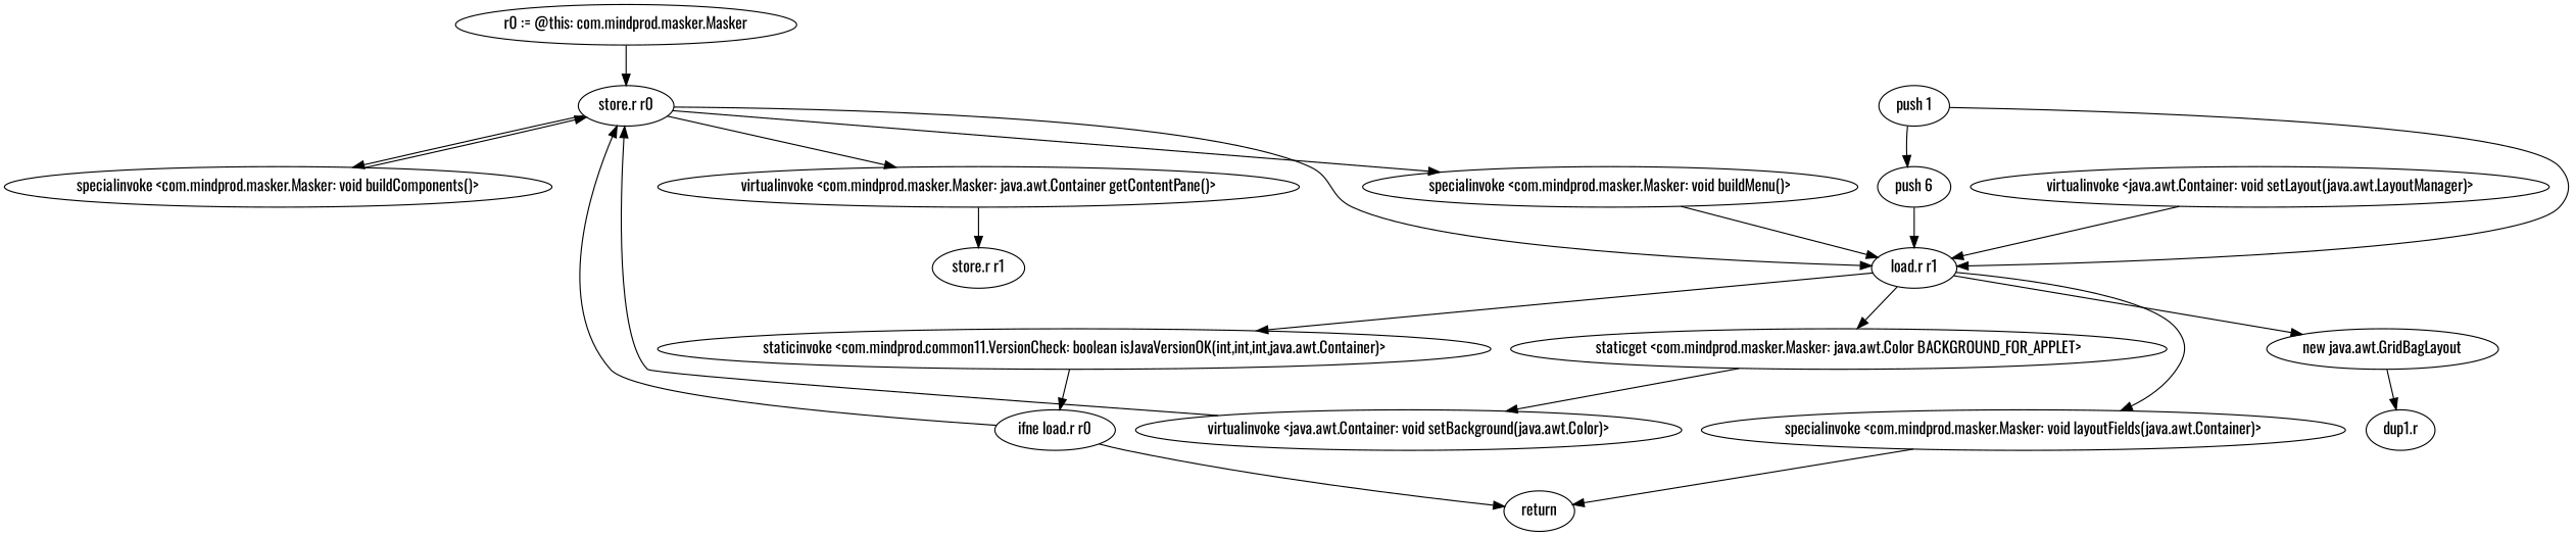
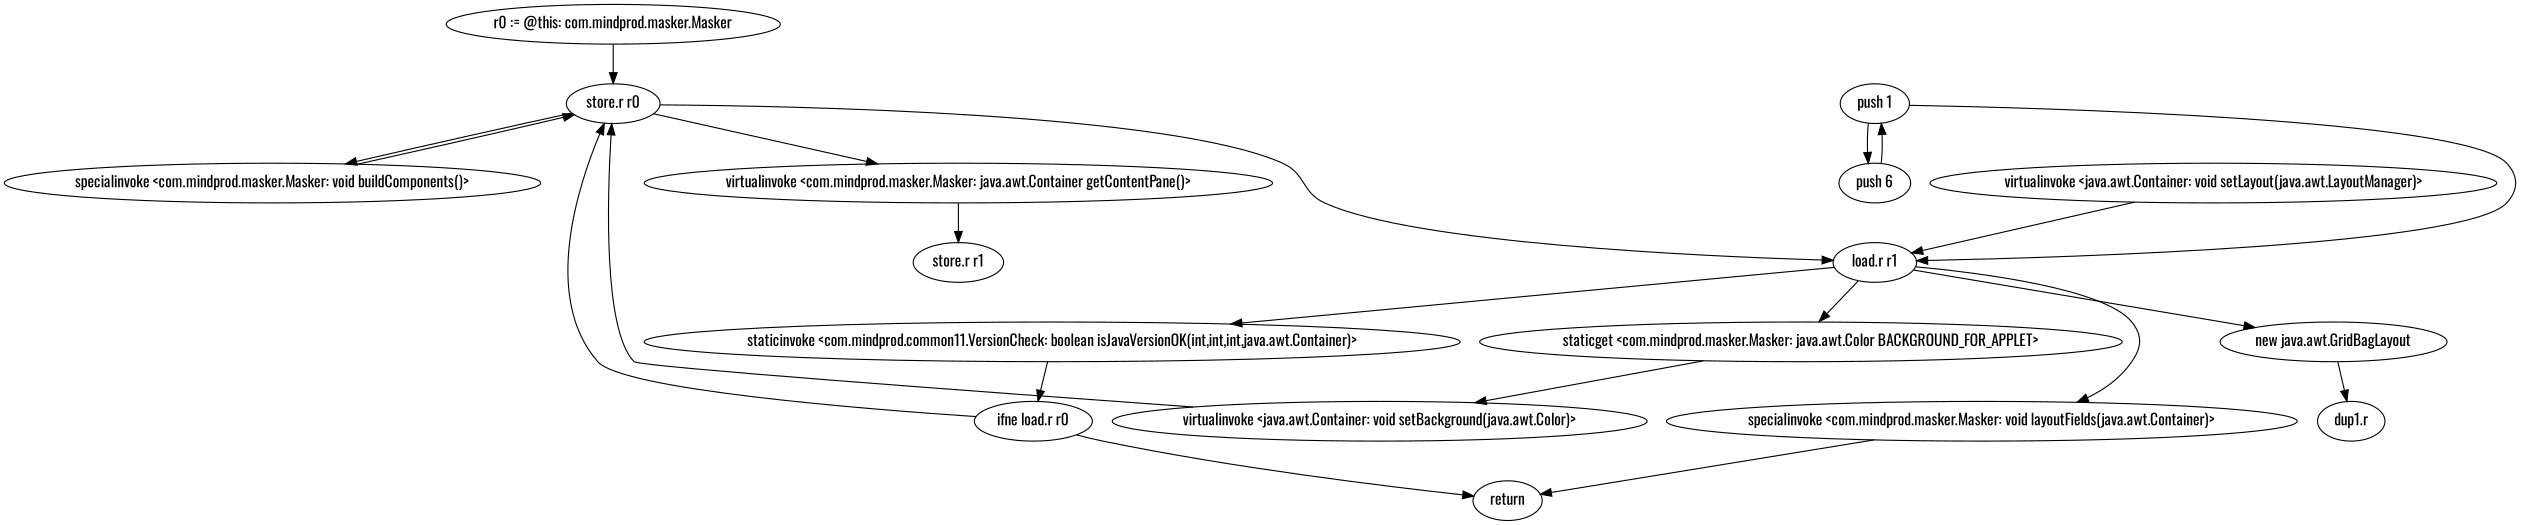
  digraph {
    fontname=Oswald
    node [fontname=Oswald]
    edge [fontname=Oswald]
    n1 [label="store.r r0"]
    "r0 := @this: com.mindprod.masker.Masker"
    "virtualinvoke <com.mindprod.masker.Masker: java.awt.Container getContentPane()>"
    "load.r r1"
-   "specialinvoke <com.mindprod.masker.Masker: void buildMenu()>"
    "specialinvoke <com.mindprod.masker.Masker: void buildComponents()>"
    "store.r r1"
    "staticinvoke <com.mindprod.common11.VersionCheck: boolean isJavaVersionOK(int,int,int,java.awt.Container)>"
    "new java.awt.GridBagLayout"
    "staticget <com.mindprod.masker.Masker: java.awt.Color BACKGROUND_FOR_APPLET>"
    "specialinvoke <com.mindprod.masker.Masker: void layoutFields(java.awt.Container)>"
    "push 1"
    n13 [label="push 6"]
    "ifne load.r r0"
    "dup1.r"
    "virtualinvoke <java.awt.Container: void setBackground(java.awt.Color)>"
    return
    "virtualinvoke <java.awt.Container: void setLayout(java.awt.LayoutManager)>"
    n1 -> "virtualinvoke <com.mindprod.masker.Masker: java.awt.Container getContentPane()>"
    n1 -> "load.r r1"
-   n1 -> "specialinvoke <com.mindprod.masker.Masker: void buildMenu()>"
    n1 -> "specialinvoke <com.mindprod.masker.Masker: void buildComponents()>"
    "r0 := @this: com.mindprod.masker.Masker" -> n1
    "virtualinvoke <com.mindprod.masker.Masker: java.awt.Container getContentPane()>" -> "store.r r1"
    "load.r r1" -> "staticinvoke <com.mindprod.common11.VersionCheck: boolean isJavaVersionOK(int,int,int,java.awt.Container)>"
    "load.r r1" -> "new java.awt.GridBagLayout"
    "load.r r1" -> "staticget <com.mindprod.masker.Masker: java.awt.Color BACKGROUND_FOR_APPLET>"
    "load.r r1" -> "specialinvoke <com.mindprod.masker.Masker: void layoutFields(java.awt.Container)>"
-   "specialinvoke <com.mindprod.masker.Masker: void buildMenu()>" -> "load.r r1"
    "specialinvoke <com.mindprod.masker.Masker: void buildComponents()>" -> n1
    "staticinvoke <com.mindprod.common11.VersionCheck: boolean isJavaVersionOK(int,int,int,java.awt.Container)>" -> "ifne load.r r0"
    "new java.awt.GridBagLayout" -> "dup1.r"
    "staticget <com.mindprod.masker.Masker: java.awt.Color BACKGROUND_FOR_APPLET>" -> "virtualinvoke <java.awt.Container: void setBackground(java.awt.Color)>"
    "specialinvoke <com.mindprod.masker.Masker: void layoutFields(java.awt.Container)>" -> return
    "push 1" -> "load.r r1"
    "push 1" -> n13
-   n13 -> "load.r r1"
+   n13 -> "push 1"
    "ifne load.r r0" -> n1
    "ifne load.r r0" -> return
    "virtualinvoke <java.awt.Container: void setBackground(java.awt.Color)>" -> n1
    "virtualinvoke <java.awt.Container: void setLayout(java.awt.LayoutManager)>" -> "load.r r1"
  }
